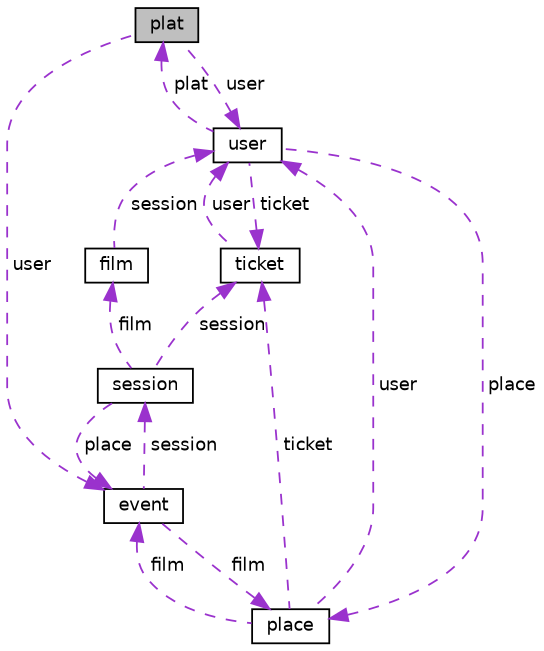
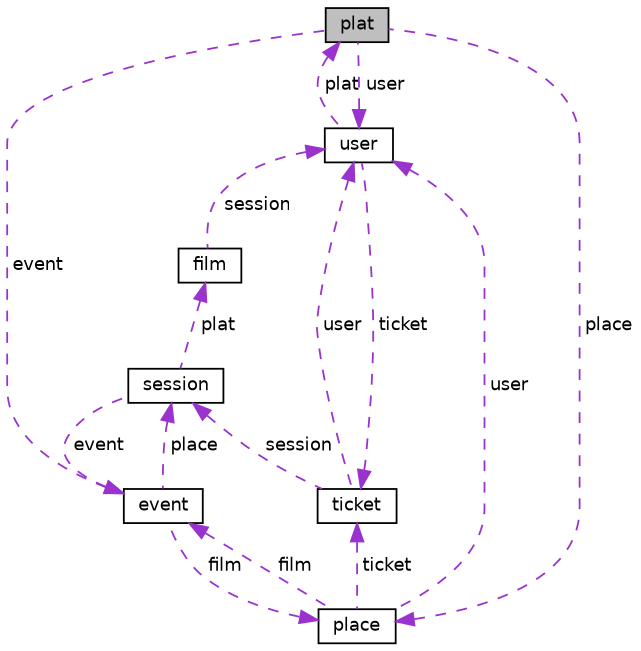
  digraph {
    node [color=black fillcolor=white fontname=Helvetica fontsize=10 shape=record style=filled]
    edge [color=darkorchid3 dir=back fontname=Helvetica fontsize=10 labelfontname=Helvetica labelfontsize=10 style=dashed]
    n1 [fillcolor=grey75 fontcolor=black height=0.2 label=plat width=0.4]
    n2 [height=0.2 label=user width=0.4]
    n3 [height=0.2 label=event width=0.4]
    n4 [height=0.2 label=place width=0.4]
    n5 [height=0.2 label=session width=0.4]
    n6 [height=0.2 label=ticket width=0.4]
    n7 [height=0.2 label=film width=0.4]
    n1 -> n2 [label=" plat"]
    n2 -> n1 [label=" user"]
    n2 -> n4 [label=" user"]
    n2 -> n6 [label=" user"]
    n2 -> n7 [label=" session"]
-   n3 -> n1 [label=" user"]
+   n3 -> n1 [label=" event"]
    n3 -> n4 [label=" film"]
-   n3 -> n5 [label=" place"]
-   n4 -> n2 [label=" place"]
+   n3 -> n5 [label=" event"]
+   n4 -> n1 [label=" place"]
    n4 -> n3 [label=" film"]
-   n5 -> n3 [label=" session"]
-   n6 -> n5 [label=" session"]
+   n5 -> n3 [label=" place"]
+   n5 -> n6 [label=" session"]
    n6 -> n2 [label=" ticket"]
    n6 -> n4 [label=" ticket"]
-   n7 -> n5 [label=" film"]
+   n7 -> n5 [label=" plat"]
  }
